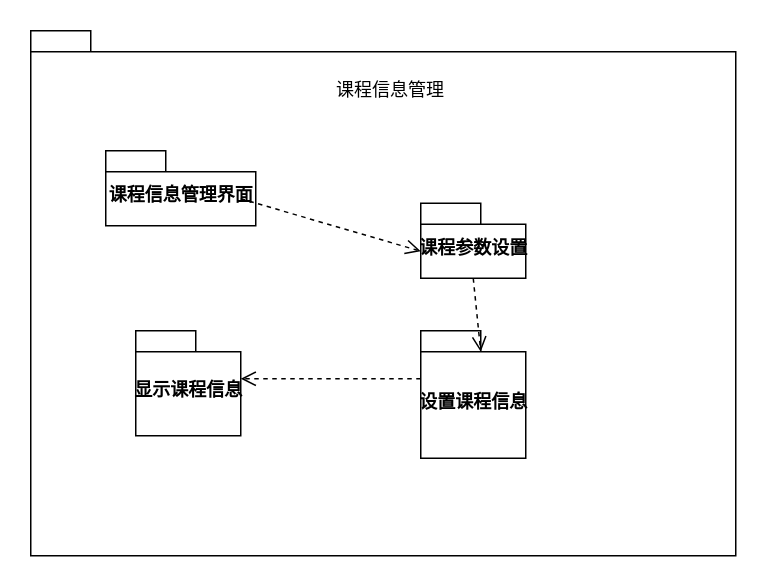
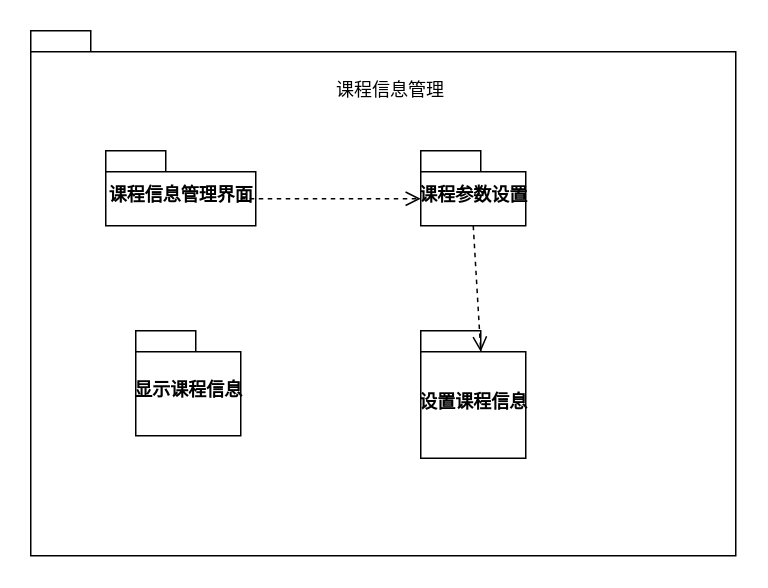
  <mxCell id="0" />
  <mxCell id="1" parent="0" />
  <mxCell id="2" value="Text" style="text;html=1;strokeColor=none;fillColor=none;align=center;verticalAlign=middle;whiteSpace=wrap;rounded=0;" vertex="1" parent="1"><mxGeometry x="250" y="50" width="40" height="20" as="geometry" /></mxCell>
  <mxCell id="3" value="" style="shape=folder;fontStyle=1;spacingTop=10;tabWidth=40;tabHeight=14;tabPosition=left;html=1;" vertex="1" parent="1"><mxGeometry x="20" y="20" width="470" height="350" as="geometry" /></mxCell>
  <mxCell id="4" value="课程信息管理" style="text;html=1;strokeColor=none;fillColor=none;align=center;verticalAlign=middle;whiteSpace=wrap;rounded=0;" vertex="1" parent="1"><mxGeometry x="220" y="50" width="80" height="20" as="geometry" /></mxCell>
  <mxCell id="5" value="课程信息管理界面" style="shape=folder;fontStyle=1;spacingTop=10;tabWidth=40;tabHeight=14;tabPosition=left;html=1;" vertex="1" parent="1"><mxGeometry x="70" y="100" width="100" height="50" as="geometry" /></mxCell>
- <mxCell id="6" value="课程参数设置" style="shape=folder;fontStyle=1;spacingTop=10;tabWidth=40;tabHeight=14;tabPosition=left;html=1;" vertex="1" parent="1"><mxGeometry x="280" y="135" width="70" height="50" as="geometry" /></mxCell>
+ <mxCell id="6" value="课程参数设置" style="shape=folder;fontStyle=1;spacingTop=10;tabWidth=40;tabHeight=14;tabPosition=left;html=1;" vertex="1" parent="1"><mxGeometry x="280" y="100" width="70" height="50" as="geometry" /></mxCell>
  <mxCell id="7" value="设置课程信息" style="shape=folder;fontStyle=1;spacingTop=10;tabWidth=40;tabHeight=14;tabPosition=left;html=1;" vertex="1" parent="1"><mxGeometry x="280" y="220" width="70" height="85" as="geometry" /></mxCell>
  <mxCell id="8" value="显示课程信息" style="shape=folder;fontStyle=1;spacingTop=10;tabWidth=40;tabHeight=14;tabPosition=left;html=1;" vertex="1" parent="1"><mxGeometry x="90" y="220" width="70" height="70" as="geometry" /></mxCell>
  <mxCell id="9" value="" style="html=1;verticalAlign=bottom;endArrow=open;dashed=1;endSize=8;exitX=0.5;exitY=1;exitDx=0;exitDy=0;exitPerimeter=0;entryX=0;entryY=0;entryDx=40;entryDy=14;entryPerimeter=0;" edge="1" parent="1" source="6" target="7"><mxGeometry relative="1" as="geometry"><mxPoint x="320" y="160" as="sourcePoint" /><mxPoint x="240" y="160" as="targetPoint" /></mxGeometry></mxCell>
  <mxCell id="10" value="" style="html=1;verticalAlign=bottom;endArrow=open;dashed=1;endSize=8;entryX=0;entryY=0;entryDx=0;entryDy=32;entryPerimeter=0;" edge="1" parent="1" target="6"><mxGeometry relative="1" as="geometry"><mxPoint x="160" y="132" as="sourcePoint" /><mxPoint x="330" y="244" as="targetPoint" /></mxGeometry></mxCell>
- <mxCell id="11" value="" style="html=1;verticalAlign=bottom;endArrow=open;dashed=1;endSize=8;exitX=0;exitY=0;exitDx=0;exitDy=32;exitPerimeter=0;entryX=0;entryY=0;entryDx=70;entryDy=32;entryPerimeter=0;" edge="1" parent="1" source="7" target="8"><mxGeometry relative="1" as="geometry"><mxPoint x="335" y="170" as="sourcePoint" /><mxPoint x="340" y="254" as="targetPoint" /></mxGeometry></mxCell>
